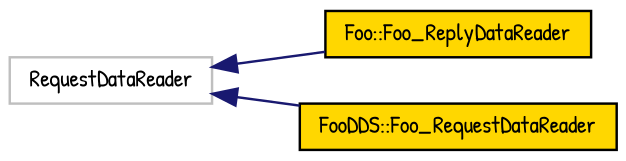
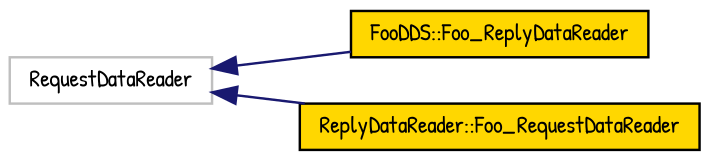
  digraph {
    fontname="Patrick Hand"
    rankdir=LR
    node [color=black fillcolor=gold fontname="Patrick Hand" fontsize=10 shape=record style=filled]
    edge [color=midnightblue dir=back fontname="Patrick Hand" fontsize=10 labelfontname=Helvetica labelfontsize=10 style=solid]
    n1 [color=grey75 fillcolor=white height=0.2 label=RequestDataReader width=0.4]
-   n2 [height=0.2 label="Foo::Foo_ReplyDataReader" width=0.4]
-   n3 [height=0.2 label="FooDDS::Foo_RequestDataReader" width=0.4]
+   n2 [height=0.2 label="FooDDS::Foo_ReplyDataReader" width=0.4]
+   n3 [height=0.2 label="ReplyDataReader::Foo_RequestDataReader" width=0.4]
    n1 -> n2
    n1 -> n3
  }
